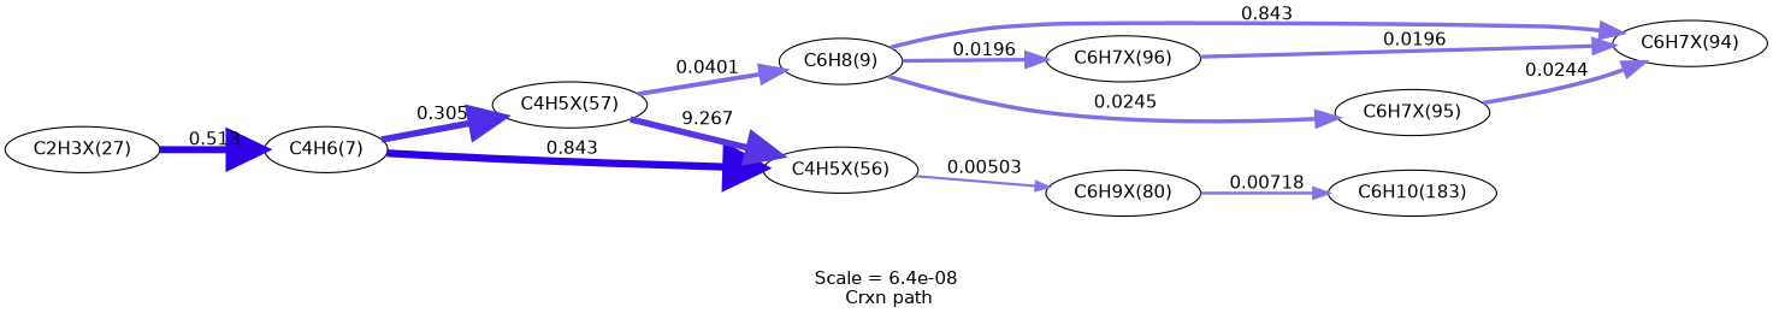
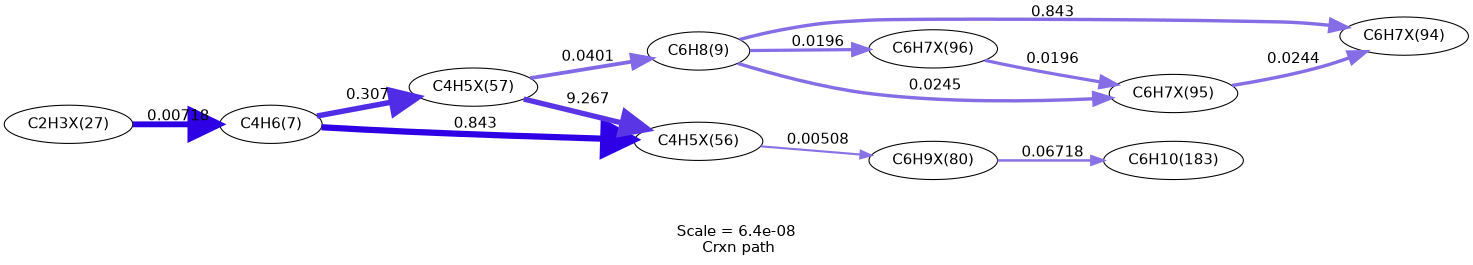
  digraph {
    fontname=Helvetica
    label="Scale = 6.4e-08\l Crxn path"
    rankdir=LR
    node [fontname=Helvetica]
    edge [arrowsize=1.6 color="0.7, 0.524, 0.9" fontname=Helvetica style="setlinewidth(3.2)"]
    n1 [label="C2H3X(27)"]
    n2 [label="C4H6(7)"]
    n3 [label="C4H5X(57)"]
    n4 [label="C4H5X(56)"]
    n5 [label="C6H8(9)"]
    n6 [label="C6H7X(96)"]
    n7 [label="C6H7X(95)"]
    n8 [label="C6H7X(94)"]
    n9 [label="C6H9X(80)"]
    n10 [label="C6H10(183)"]
-   n1 -> n2 [arrowsize=2.75 color="0.7, 1.01, 0.9" label=" 0.513" style="setlinewidth(5.5)"]
-   n2 -> n3 [arrowsize=2.55 color="0.7, 0.807, 0.9" label=" 0.305" style="setlinewidth(5.11)"]
+   n1 -> n2 [arrowsize=2.75 color="0.7, 1.01, 0.9" label=" 0.00718" style="setlinewidth(5.5)"]
+   n2 -> n3 [arrowsize=2.55 color="0.7, 0.807, 0.9" label=" 0.307" style="setlinewidth(5.11)"]
    n2 -> n4 [arrowsize=2.94 color="0.7, 1.34, 0.9" label=" 0.843" style="setlinewidth(5.87)"]
    n3 -> n4 [arrowsize=2.5 color="0.7, 0.767, 0.9" label=" 9.267" style="setlinewidth(5)"]
    n3 -> n5 [arrowsize=1.79 color="0.7, 0.54, 0.9" label=" 0.0401" style="setlinewidth(3.57)"]
-   n4 -> n9 [arrowsize=1 color="0.7, 0.505, 0.9" label=" 0.00503" style="setlinewidth(2)"]
+   n4 -> n9 [arrowsize=1 color="0.7, 0.505, 0.9" label=" 0.00508" style="setlinewidth(2)"]
    n5 -> n6 [arrowsize=1.52 color="0.7, 0.52, 0.9" label=" 0.0196" style="setlinewidth(3.03)"]
    n5 -> n7 [label=" 0.0245"]
    n5 -> n8 [label=" 0.843"]
-   n6 -> n8 [arrowsize=1.52 color="0.7, 0.52, 0.9" label=" 0.0196" style="setlinewidth(3.03)"]
+   n6 -> n7 [arrowsize=1.52 color="0.7, 0.52, 0.9" label=" 0.0196" style="setlinewidth(3.03)"]
    n7 -> n8 [label=" 0.0244"]
-   n9 -> n10 [arrowsize=1.14 color="0.7, 0.507, 0.9" label=" 0.00718" style="setlinewidth(2.27)"]
+   n9 -> n10 [arrowsize=1.14 color="0.7, 0.507, 0.9" label=" 0.06718" style="setlinewidth(2.27)"]
  }
